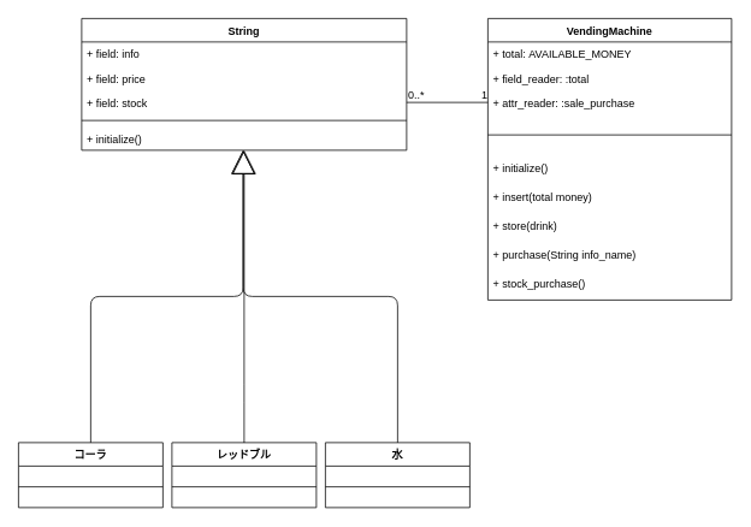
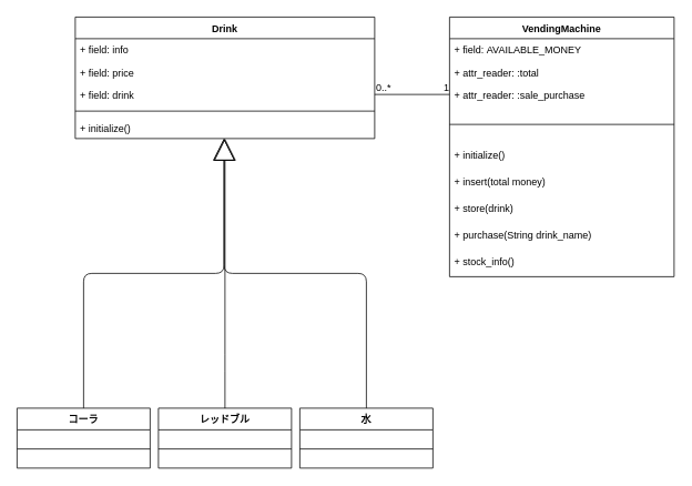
  <mxCell id="0" />
  <mxCell id="1" parent="0" />
  <mxCell id="2" value="" style="endArrow=block;endFill=0;endSize=24;html=1;exitX=0.5;exitY=0;exitDx=0;exitDy=0;" edge="1" parent="1" target="13"><mxGeometry width="160" relative="1" as="geometry"><mxPoint x="270" y="496" as="sourcePoint" /><mxPoint x="270" y="282.5" as="targetPoint" /><Array as="points"><mxPoint x="270" y="436" /></Array></mxGeometry></mxCell>
  <mxCell id="3" value="" style="edgeStyle=elbowEdgeStyle;elbow=vertical;endArrow=block;html=1;exitX=0.5;exitY=0;exitDx=0;exitDy=0;endFill=0;endSize=24;entryX=0.497;entryY=0.995;entryDx=0;entryDy=0;entryPerimeter=0;" edge="1" parent="1" source="24" target="13"><mxGeometry width="50" height="50" relative="1" as="geometry"><mxPoint x="250" y="340" as="sourcePoint" /><mxPoint x="270" y="284" as="targetPoint" /></mxGeometry></mxCell>
  <mxCell id="4" value="" style="edgeStyle=elbowEdgeStyle;elbow=vertical;endArrow=block;html=1;exitX=0.5;exitY=0;exitDx=0;exitDy=0;endFill=0;endSize=24;entryX=0.497;entryY=0.995;entryDx=0;entryDy=0;entryPerimeter=0;" edge="1" parent="1" source="28" target="13"><mxGeometry width="50" height="50" relative="1" as="geometry"><mxPoint x="110" y="290" as="sourcePoint" /><mxPoint x="270" y="284" as="targetPoint" /><Array as="points" /></mxGeometry></mxCell>
  <mxCell id="5" value="" style="endArrow=none;html=1;rounded=0;exitX=1;exitY=0.5;exitDx=0;exitDy=0;" edge="1" parent="1" source="11"><mxGeometry relative="1" as="geometry"><mxPoint x="350" y="100" as="sourcePoint" /><mxPoint x="540" y="113" as="targetPoint" /></mxGeometry></mxCell>
  <mxCell id="6" value="0..*" style="resizable=0;html=1;align=left;verticalAlign=bottom;" connectable="0" vertex="1" parent="5"><mxGeometry x="-1" relative="1" as="geometry" /></mxCell>
  <mxCell id="7" value="1" style="resizable=0;html=1;align=right;verticalAlign=bottom;" connectable="0" vertex="1" parent="5"><mxGeometry x="1" relative="1" as="geometry" /></mxCell>
- <mxCell id="8" value="String" style="swimlane;fontStyle=1;align=center;verticalAlign=top;childLayout=stackLayout;horizontal=1;startSize=26;horizontalStack=0;resizeParent=1;resizeParentMax=0;resizeLast=0;collapsible=1;marginBottom=0;" vertex="1" parent="1"><mxGeometry x="90" y="20" width="360" height="146" as="geometry" /></mxCell>
+ <mxCell id="8" value="Drink" style="swimlane;fontStyle=1;align=center;verticalAlign=top;childLayout=stackLayout;horizontal=1;startSize=26;horizontalStack=0;resizeParent=1;resizeParentMax=0;resizeLast=0;collapsible=1;marginBottom=0;" vertex="1" parent="1"><mxGeometry x="90" y="20" width="360" height="146" as="geometry" /></mxCell>
  <mxCell id="9" value="+ field: info&#10;" style="text;strokeColor=none;fillColor=none;align=left;verticalAlign=top;spacingLeft=4;spacingRight=4;overflow=hidden;rotatable=0;points=[[0,0.5],[1,0.5]];portConstraint=eastwest;" vertex="1" parent="8"><mxGeometry y="26" width="360" height="28" as="geometry" /></mxCell>
  <mxCell id="10" value="+ field: price" style="text;strokeColor=none;fillColor=none;align=left;verticalAlign=top;spacingLeft=4;spacingRight=4;overflow=hidden;rotatable=0;points=[[0,0.5],[1,0.5]];portConstraint=eastwest;" vertex="1" parent="8"><mxGeometry y="54" width="360" height="26" as="geometry" /></mxCell>
- <mxCell id="11" value="+ field: stock&#10;" style="text;strokeColor=none;fillColor=none;align=left;verticalAlign=top;spacingLeft=4;spacingRight=4;overflow=hidden;rotatable=0;points=[[0,0.5],[1,0.5]];portConstraint=eastwest;" vertex="1" parent="8"><mxGeometry y="80" width="360" height="26" as="geometry" /></mxCell>
+ <mxCell id="11" value="+ field: drink&#10;" style="text;strokeColor=none;fillColor=none;align=left;verticalAlign=top;spacingLeft=4;spacingRight=4;overflow=hidden;rotatable=0;points=[[0,0.5],[1,0.5]];portConstraint=eastwest;" vertex="1" parent="8"><mxGeometry y="80" width="360" height="26" as="geometry" /></mxCell>
  <mxCell id="12" value="" style="line;strokeWidth=1;fillColor=none;align=left;verticalAlign=middle;spacingTop=-1;spacingLeft=3;spacingRight=3;rotatable=0;labelPosition=right;points=[];portConstraint=eastwest;" vertex="1" parent="8"><mxGeometry y="106" width="360" height="14" as="geometry" /></mxCell>
  <mxCell id="13" value="+ initialize()" style="text;strokeColor=none;fillColor=none;align=left;verticalAlign=top;spacingLeft=4;spacingRight=4;overflow=hidden;rotatable=0;points=[[0,0.5],[1,0.5]];portConstraint=eastwest;" vertex="1" parent="8"><mxGeometry y="120" width="360" height="26" as="geometry" /></mxCell>
  <mxCell id="14" value="VendingMachine" style="swimlane;fontStyle=1;align=center;verticalAlign=top;childLayout=stackLayout;horizontal=1;startSize=26;horizontalStack=0;resizeParent=1;resizeParentMax=0;resizeLast=0;collapsible=1;marginBottom=0;" vertex="1" parent="1"><mxGeometry x="540" y="20" width="270" height="312" as="geometry" /></mxCell>
- <mxCell id="15" value="+ total: AVAILABLE_MONEY&#10;" style="text;strokeColor=none;fillColor=none;align=left;verticalAlign=top;spacingLeft=4;spacingRight=4;overflow=hidden;rotatable=0;points=[[0,0.5],[1,0.5]];portConstraint=eastwest;" vertex="1" parent="14"><mxGeometry y="26" width="270" height="28" as="geometry" /></mxCell>
- <mxCell id="16" value="+ field_reader: :total" style="text;strokeColor=none;fillColor=none;align=left;verticalAlign=top;spacingLeft=4;spacingRight=4;overflow=hidden;rotatable=0;points=[[0,0.5],[1,0.5]];portConstraint=eastwest;" vertex="1" parent="14"><mxGeometry y="54" width="270" height="26" as="geometry" /></mxCell>
+ <mxCell id="15" value="+ field: AVAILABLE_MONEY&#10;" style="text;strokeColor=none;fillColor=none;align=left;verticalAlign=top;spacingLeft=4;spacingRight=4;overflow=hidden;rotatable=0;points=[[0,0.5],[1,0.5]];portConstraint=eastwest;" vertex="1" parent="14"><mxGeometry y="26" width="270" height="28" as="geometry" /></mxCell>
+ <mxCell id="16" value="+ attr_reader: :total" style="text;strokeColor=none;fillColor=none;align=left;verticalAlign=top;spacingLeft=4;spacingRight=4;overflow=hidden;rotatable=0;points=[[0,0.5],[1,0.5]];portConstraint=eastwest;" vertex="1" parent="14"><mxGeometry y="54" width="270" height="26" as="geometry" /></mxCell>
  <mxCell id="17" value="+ attr_reader: :sale_purchase" style="text;strokeColor=none;fillColor=none;align=left;verticalAlign=top;spacingLeft=4;spacingRight=4;overflow=hidden;rotatable=0;points=[[0,0.5],[1,0.5]];portConstraint=eastwest;" vertex="1" parent="14"><mxGeometry y="80" width="270" height="26" as="geometry" /></mxCell>
  <mxCell id="18" value="" style="line;strokeWidth=1;fillColor=none;align=left;verticalAlign=middle;spacingTop=-1;spacingLeft=3;spacingRight=3;rotatable=0;labelPosition=right;points=[];portConstraint=eastwest;" vertex="1" parent="14"><mxGeometry y="106" width="270" height="46" as="geometry" /></mxCell>
  <mxCell id="19" value="+ initialize()" style="text;strokeColor=none;fillColor=none;align=left;verticalAlign=top;spacingLeft=4;spacingRight=4;overflow=hidden;rotatable=0;points=[[0,0.5],[1,0.5]];portConstraint=eastwest;" vertex="1" parent="14"><mxGeometry y="152" width="270" height="32" as="geometry" /></mxCell>
  <mxCell id="20" value="+ insert(total money)" style="text;strokeColor=none;fillColor=none;align=left;verticalAlign=top;spacingLeft=4;spacingRight=4;overflow=hidden;rotatable=0;points=[[0,0.5],[1,0.5]];portConstraint=eastwest;" vertex="1" parent="14"><mxGeometry y="184" width="270" height="32" as="geometry" /></mxCell>
  <mxCell id="21" value="+ store(drink)" style="text;strokeColor=none;fillColor=none;align=left;verticalAlign=top;spacingLeft=4;spacingRight=4;overflow=hidden;rotatable=0;points=[[0,0.5],[1,0.5]];portConstraint=eastwest;" vertex="1" parent="14"><mxGeometry y="216" width="270" height="32" as="geometry" /></mxCell>
- <mxCell id="22" value="+ purchase(String info_name)" style="text;strokeColor=none;fillColor=none;align=left;verticalAlign=top;spacingLeft=4;spacingRight=4;overflow=hidden;rotatable=0;points=[[0,0.5],[1,0.5]];portConstraint=eastwest;" vertex="1" parent="14"><mxGeometry y="248" width="270" height="32" as="geometry" /></mxCell>
- <mxCell id="23" value="+ stock_purchase()" style="text;strokeColor=none;fillColor=none;align=left;verticalAlign=top;spacingLeft=4;spacingRight=4;overflow=hidden;rotatable=0;points=[[0,0.5],[1,0.5]];portConstraint=eastwest;" vertex="1" parent="14"><mxGeometry y="280" width="270" height="32" as="geometry" /></mxCell>
+ <mxCell id="22" value="+ purchase(String drink_name)" style="text;strokeColor=none;fillColor=none;align=left;verticalAlign=top;spacingLeft=4;spacingRight=4;overflow=hidden;rotatable=0;points=[[0,0.5],[1,0.5]];portConstraint=eastwest;" vertex="1" parent="14"><mxGeometry y="248" width="270" height="32" as="geometry" /></mxCell>
+ <mxCell id="23" value="+ stock_info()" style="text;strokeColor=none;fillColor=none;align=left;verticalAlign=top;spacingLeft=4;spacingRight=4;overflow=hidden;rotatable=0;points=[[0,0.5],[1,0.5]];portConstraint=eastwest;" vertex="1" parent="14"><mxGeometry y="280" width="270" height="32" as="geometry" /></mxCell>
  <mxCell id="24" value="コーラ" style="swimlane;fontStyle=1;align=center;verticalAlign=top;childLayout=stackLayout;horizontal=1;startSize=26;horizontalStack=0;resizeParent=1;resizeParentMax=0;resizeLast=0;collapsible=1;marginBottom=0;" vertex="1" parent="1"><mxGeometry x="20" y="490" width="160" height="72" as="geometry" /></mxCell>
  <mxCell id="25" value="" style="line;strokeWidth=1;fillColor=none;align=left;verticalAlign=middle;spacingTop=-1;spacingLeft=3;spacingRight=3;rotatable=0;labelPosition=right;points=[];portConstraint=eastwest;" vertex="1" parent="24"><mxGeometry y="26" width="160" height="46" as="geometry" /></mxCell>
  <mxCell id="26" value="レッドブル" style="swimlane;fontStyle=1;align=center;verticalAlign=top;childLayout=stackLayout;horizontal=1;startSize=26;horizontalStack=0;resizeParent=1;resizeParentMax=0;resizeLast=0;collapsible=1;marginBottom=0;" vertex="1" parent="1"><mxGeometry x="190" y="490" width="160" height="72" as="geometry" /></mxCell>
  <mxCell id="27" value="" style="line;strokeWidth=1;fillColor=none;align=left;verticalAlign=middle;spacingTop=-1;spacingLeft=3;spacingRight=3;rotatable=0;labelPosition=right;points=[];portConstraint=eastwest;" vertex="1" parent="26"><mxGeometry y="26" width="160" height="46" as="geometry" /></mxCell>
  <mxCell id="28" value="水" style="swimlane;fontStyle=1;align=center;verticalAlign=top;childLayout=stackLayout;horizontal=1;startSize=26;horizontalStack=0;resizeParent=1;resizeParentMax=0;resizeLast=0;collapsible=1;marginBottom=0;" vertex="1" parent="1"><mxGeometry x="360" y="490" width="160" height="72" as="geometry" /></mxCell>
  <mxCell id="29" value="" style="line;strokeWidth=1;fillColor=none;align=left;verticalAlign=middle;spacingTop=-1;spacingLeft=3;spacingRight=3;rotatable=0;labelPosition=right;points=[];portConstraint=eastwest;" vertex="1" parent="28"><mxGeometry y="26" width="160" height="46" as="geometry" /></mxCell>
